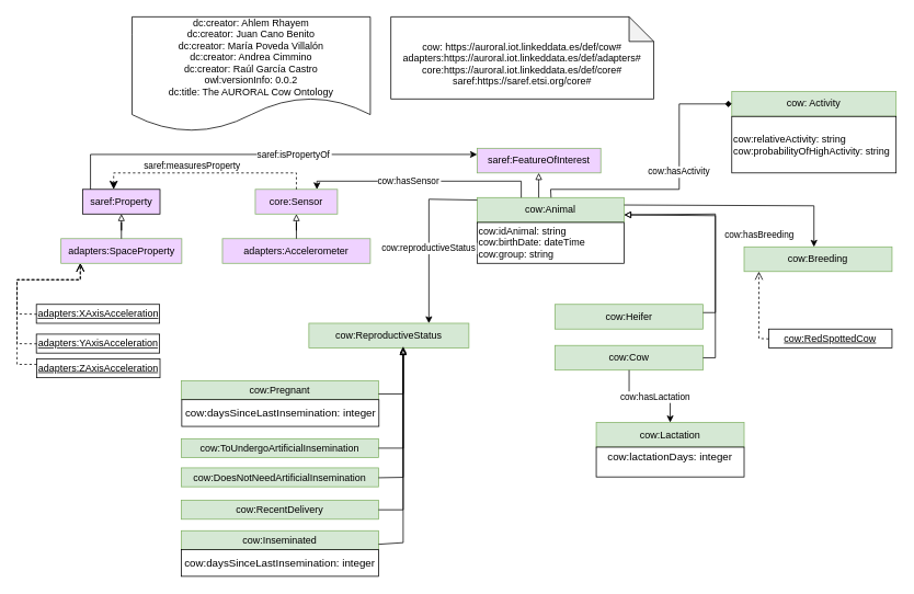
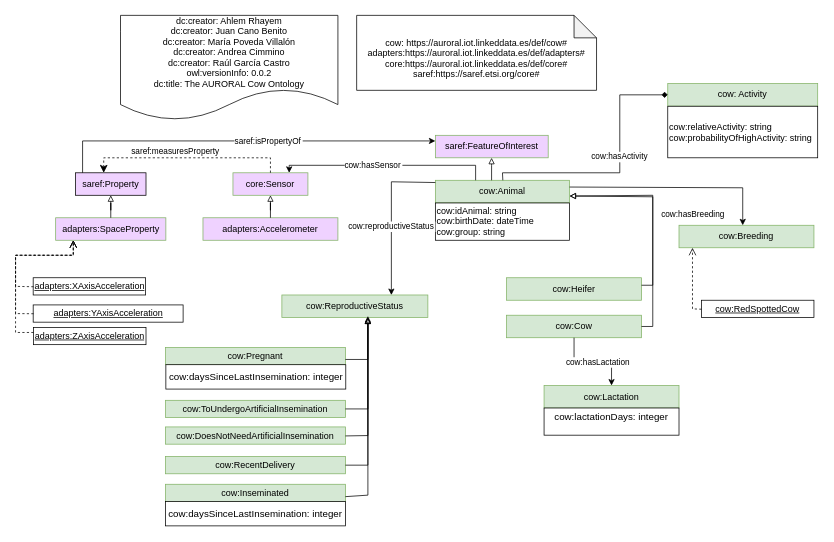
  <mxCell id="0" />
  <mxCell id="1" parent="0" />
  <mxCell id="2" value="dc:creator: Ahlem Rhayem&#10;dc:creator: Juan Cano Benito&#10;dc:creator: María Poveda Villalón&#10;dc:creator: Andrea Cimmino&#10;dc:creator: Raúl García Castro&#10;owl:versionInfo: 0.0.2&#10;dc:title: The AURORAL Cow Ontology" style="shape=document;boundedLbl=1;" parent="1" vertex="1"><mxGeometry x="160" y="20" width="290" height="140" as="geometry" /></mxCell>
  <mxCell id="3" value="&#10;cow: https://auroral.iot.linkeddata.es/def/cow#&#10;adapters:https://auroral.iot.linkeddata.es/def/adapters#&#10;core:https://auroral.iot.linkeddata.es/def/core#&#10;saref:https://saref.etsi.org/core#" style="shape=note;backgroundOutline=1;darkOpacity=0.05;" parent="1" vertex="1"><mxGeometry x="475" y="20" width="320" height="100" as="geometry" /></mxCell>
  <mxCell id="4" value="core:Sensor" style="rounded=0;whiteSpace=wrap;html=1;fillColor=#EFD2FF;strokeColor=#82b366;" parent="1" vertex="1"><mxGeometry x="310" y="230" width="100" height="30" as="geometry" /></mxCell>
  <mxCell id="5" value="&lt;div&gt;&lt;span&gt;adapters:Accelerometer&lt;/span&gt;&lt;/div&gt;" style="rounded=0;whiteSpace=wrap;html=1;fillColor=#EFD2FF;strokeColor=#82b366;" parent="1" vertex="1"><mxGeometry x="270" y="290" width="180" height="30" as="geometry" /></mxCell>
  <mxCell id="6" style="edgeStyle=orthogonalEdgeStyle;rounded=0;orthogonalLoop=1;jettySize=auto;html=1;fontSize=11;endArrow=block;endFill=0;" parent="1" source="5" target="4" edge="1"><mxGeometry relative="1" as="geometry"><mxPoint x="497" y="230" as="targetPoint" /><mxPoint x="400" y="280" as="sourcePoint" /><Array as="points" /></mxGeometry></mxCell>
  <mxCell id="7" value="saref:Property" style="rounded=0;whiteSpace=wrap;html=1;points=[[0.1,0],[0.2,0],[0.3,0],[0.4,0],[0.5,0],[0.6,0],[0.7,0],[0.8,0],[0.9,0],[0,0.1],[0,0.3],[0,0.5],[0,0.7],[0,0.9],[0.1,1],[0.2,1],[0.3,1],[0.4,1],[0.5,1],[0.6,1],[0.7,1],[0.8,1],[0.9,1],[1,0.1],[1,0.3],[1,0.5],[1,0.7],[1,0.9]];fillColor=#EFD2FF;" parent="1" vertex="1"><mxGeometry x="100" y="230" width="94" height="30" as="geometry" /></mxCell>
  <mxCell id="8" value="adapters:SpaceProperty" style="rounded=0;whiteSpace=wrap;html=1;fillColor=#EFD2FF;strokeColor=#82b366;" parent="1" vertex="1"><mxGeometry x="73.5" y="290" width="147" height="30" as="geometry" /></mxCell>
  <mxCell id="9" value="&lt;u&gt;adapters:XAxisAcceleration&lt;/u&gt;" style="rounded=0;whiteSpace=wrap;html=1;snapToPoint=1;points=[[0.1,0],[0.2,0],[0.3,0],[0.4,0],[0.5,0],[0.6,0],[0.7,0],[0.8,0],[0.9,0],[0,0.1],[0,0.3],[0,0.5],[0,0.7],[0,0.9],[0.1,1],[0.2,1],[0.3,1],[0.4,1],[0.5,1],[0.6,1],[0.7,1],[0.8,1],[0.9,1],[1,0.1],[1,0.3],[1,0.5],[1,0.7],[1,0.9]];fillColor=#FFFFFF;" parent="1" vertex="1"><mxGeometry x="43.5" y="370" width="150" height="23" as="geometry" /></mxCell>
- <mxCell id="10" value="&lt;u&gt;adapters:YAxisAcceleration&lt;/u&gt;" style="rounded=0;whiteSpace=wrap;html=1;snapToPoint=1;points=[[0.1,0],[0.2,0],[0.3,0],[0.4,0],[0.5,0],[0.6,0],[0.7,0],[0.8,0],[0.9,0],[0,0.1],[0,0.3],[0,0.5],[0,0.7],[0,0.9],[0.1,1],[0.2,1],[0.3,1],[0.4,1],[0.5,1],[0.6,1],[0.7,1],[0.8,1],[0.9,1],[1,0.1],[1,0.3],[1,0.5],[1,0.7],[1,0.9]];" parent="1" vertex="1"><mxGeometry x="43.5" y="406.25" width="150" height="23" as="geometry" /></mxCell>
+ <mxCell id="10" value="&lt;u&gt;adapters:YAxisAcceleration&lt;/u&gt;" style="rounded=0;whiteSpace=wrap;html=1;snapToPoint=1;points=[[0.1,0],[0.2,0],[0.3,0],[0.4,0],[0.5,0],[0.6,0],[0.7,0],[0.8,0],[0.9,0],[0,0.1],[0,0.3],[0,0.5],[0,0.7],[0,0.9],[0.1,1],[0.2,1],[0.3,1],[0.4,1],[0.5,1],[0.6,1],[0.7,1],[0.8,1],[0.9,1],[1,0.1],[1,0.3],[1,0.5],[1,0.7],[1,0.9]];" parent="1" vertex="1"><mxGeometry x="43.5" y="406.25" width="200" height="23" as="geometry" /></mxCell>
  <mxCell id="11" value="&lt;u&gt;adapters:ZAxisAcceleration&lt;/u&gt;" style="rounded=0;whiteSpace=wrap;html=1;snapToPoint=1;points=[[0.1,0],[0.2,0],[0.3,0],[0.4,0],[0.5,0],[0.6,0],[0.7,0],[0.8,0],[0.9,0],[0,0.1],[0,0.3],[0,0.5],[0,0.7],[0,0.9],[0.1,1],[0.2,1],[0.3,1],[0.4,1],[0.5,1],[0.6,1],[0.7,1],[0.8,1],[0.9,1],[1,0.1],[1,0.3],[1,0.5],[1,0.7],[1,0.9]];" parent="1" vertex="1"><mxGeometry x="44" y="436.25" width="150" height="23" as="geometry" /></mxCell>
  <mxCell id="12" value="" style="endArrow=open;html=1;fontColor=#000099;endFill=0;dashed=1;endSize=8;edgeStyle=orthogonalEdgeStyle;arcSize=0;entryX=0.16;entryY=1;entryDx=0;entryDy=0;entryPerimeter=0;" parent="1" source="9" target="8" edge="1"><mxGeometry width="50" height="50" relative="1" as="geometry"><mxPoint x="204" y="404" as="sourcePoint" /><mxPoint x="170" y="340" as="targetPoint" /><Array as="points"><mxPoint x="20" y="382" /><mxPoint x="20" y="340" /><mxPoint x="97" y="340" /></Array></mxGeometry></mxCell>
  <mxCell id="13" value="" style="endArrow=open;html=1;fontColor=#000099;endFill=0;dashed=1;endSize=8;edgeStyle=orthogonalEdgeStyle;arcSize=0;" parent="1" source="10" target="8" edge="1"><mxGeometry width="50" height="50" relative="1" as="geometry"><mxPoint x="41" y="418" as="sourcePoint" /><mxPoint x="97" y="320" as="targetPoint" /><Array as="points"><mxPoint x="20" y="418" /><mxPoint x="20" y="340" /><mxPoint x="97" y="340" /></Array></mxGeometry></mxCell>
  <mxCell id="14" value="" style="endArrow=open;html=1;fontColor=#000099;endFill=0;dashed=1;endSize=8;edgeStyle=orthogonalEdgeStyle;arcSize=0;" parent="1" source="11" target="8" edge="1"><mxGeometry width="50" height="50" relative="1" as="geometry"><mxPoint x="41" y="443.15" as="sourcePoint" /><mxPoint x="97" y="320" as="targetPoint" /><Array as="points"><mxPoint x="20" y="443" /><mxPoint x="20" y="340" /><mxPoint x="97" y="340" /></Array></mxGeometry></mxCell>
  <mxCell id="15" value="" style="endArrow=classic;html=1;exitX=0.5;exitY=0;exitDx=0;exitDy=0;endSize=8;dashed=1;arcSize=0;edgeStyle=orthogonalEdgeStyle;entryX=0.4;entryY=0;entryDx=0;entryDy=0;" parent="1" source="4" target="7" edge="1"><mxGeometry width="50" height="50" relative="1" as="geometry"><mxPoint x="310" y="420" as="sourcePoint" /><mxPoint x="545.75" y="643" as="targetPoint" /><Array as="points"><mxPoint x="360" y="210" /><mxPoint x="138" y="210" /></Array></mxGeometry></mxCell>
  <mxCell id="16" value="&lt;div&gt;saref:measuresProperty&lt;/div&gt;" style="edgeLabel;html=1;align=center;verticalAlign=middle;resizable=0;points=[];" parent="15" vertex="1" connectable="0"><mxGeometry x="-0.191" y="-1" relative="1" as="geometry"><mxPoint x="-42" y="-9" as="offset" /></mxGeometry></mxCell>
  <mxCell id="17" value="cow:Animal" style="rounded=0;whiteSpace=wrap;html=1;snapToPoint=1;points=[[0.1,0],[0.2,0],[0.3,0],[0.4,0],[0.5,0],[0.6,0],[0.7,0],[0.8,0],[0.9,0],[0,0.1],[0,0.3],[0,0.5],[0,0.7],[0,0.9],[0.1,1],[0.2,1],[0.3,1],[0.4,1],[0.5,1],[0.6,1],[0.7,1],[0.8,1],[0.9,1],[1,0.1],[1,0.3],[1,0.5],[1,0.7],[1,0.9]];fillColor=#d5e8d4;strokeColor=#82b366;" parent="1" vertex="1"><mxGeometry x="580" y="240" width="179" height="30" as="geometry" /></mxCell>
  <mxCell id="18" value="saref:FeatureOfInterest" style="rounded=0;whiteSpace=wrap;html=1;fillColor=#EFD2FF;strokeColor=#82b366;" parent="1" vertex="1"><mxGeometry x="580" y="180" width="150.5" height="30" as="geometry" /></mxCell>
  <mxCell id="19" style="edgeStyle=orthogonalEdgeStyle;rounded=0;orthogonalLoop=1;jettySize=auto;html=1;fontSize=11;endArrow=block;endFill=0;" parent="1" target="18" edge="1"><mxGeometry relative="1" as="geometry"><mxPoint x="654.75" y="210" as="targetPoint" /><mxPoint x="655" y="240" as="sourcePoint" /><Array as="points"><mxPoint x="655" y="220" /></Array></mxGeometry></mxCell>
  <mxCell id="20" value="saref:isPropertyOf" style="edgeStyle=orthogonalEdgeStyle;rounded=0;orthogonalLoop=1;jettySize=auto;fontSize=11;endArrow=classic;endFill=1;exitX=0.1;exitY=0;exitDx=0;exitDy=0;entryX=0;entryY=0.25;entryDx=0;entryDy=0;" parent="1" source="7" target="18" edge="1"><mxGeometry x="0.129" relative="1" as="geometry"><mxPoint as="offset" /><mxPoint x="194" y="150" as="sourcePoint" /><mxPoint x="338" y="218" as="targetPoint" /><Array as="points"><mxPoint x="109" y="188" /></Array></mxGeometry></mxCell>
  <mxCell id="21" value="cow:idAnimal: string&lt;br&gt;cow:birthDate: dateTime&lt;br&gt;cow:group: string" style="rounded=0;whiteSpace=wrap;html=1;snapToPoint=1;points=[[0.1,0],[0.2,0],[0.3,0],[0.4,0],[0.5,0],[0.6,0],[0.7,0],[0.8,0],[0.9,0],[0,0.1],[0,0.3],[0,0.5],[0,0.7],[0,0.9],[0.1,1],[0.2,1],[0.3,1],[0.4,1],[0.5,1],[0.6,1],[0.7,1],[0.8,1],[0.9,1],[1,0.1],[1,0.3],[1,0.5],[1,0.7],[1,0.9]];align=left;" parent="1" vertex="1"><mxGeometry x="580" y="270.25" width="179" height="49.75" as="geometry" /></mxCell>
  <mxCell id="22" value="&lt;div&gt;&lt;span&gt;cow:Cow&lt;/span&gt;&lt;/div&gt;" style="rounded=0;whiteSpace=wrap;html=1;fillColor=#d5e8d4;strokeColor=#82b366;" parent="1" vertex="1"><mxGeometry x="675" y="420" width="180" height="30" as="geometry" /></mxCell>
  <mxCell id="23" value="&lt;div&gt;&lt;span&gt;cow:Heifer&lt;/span&gt;&lt;/div&gt;" style="rounded=0;whiteSpace=wrap;html=1;fillColor=#D5E8D4;strokeColor=#82b366;" parent="1" vertex="1"><mxGeometry x="675" y="370" width="180" height="30" as="geometry" /></mxCell>
  <mxCell id="24" style="edgeStyle=orthogonalEdgeStyle;rounded=0;orthogonalLoop=1;jettySize=auto;html=1;fontSize=11;endArrow=block;endFill=0;" parent="1" source="23" target="17" edge="1"><mxGeometry relative="1" as="geometry"><mxPoint x="640" y="360" as="targetPoint" /><mxPoint x="640" y="390" as="sourcePoint" /><Array as="points"><mxPoint x="870" y="380" /><mxPoint x="870" y="262" /></Array></mxGeometry></mxCell>
  <mxCell id="25" style="edgeStyle=orthogonalEdgeStyle;rounded=0;orthogonalLoop=1;jettySize=auto;html=1;fontSize=11;endArrow=block;endFill=0;exitX=1;exitY=0.5;exitDx=0;exitDy=0;" parent="1" source="22" target="17" edge="1"><mxGeometry relative="1" as="geometry"><mxPoint x="769" y="271" as="targetPoint" /><mxPoint x="865" y="390" as="sourcePoint" /><Array as="points"><mxPoint x="870" y="435" /><mxPoint x="870" y="260" /></Array></mxGeometry></mxCell>
  <mxCell id="26" value="&lt;div&gt;&lt;span&gt;cow:Lactation&lt;/span&gt;&lt;/div&gt;" style="rounded=0;whiteSpace=wrap;html=1;fillColor=#d5e8d4;strokeColor=#82b366;" parent="1" vertex="1"><mxGeometry x="725" y="513.75" width="180" height="30" as="geometry" /></mxCell>
  <mxCell id="27" value="&lt;div&gt;&lt;span&gt;cow: Activity&lt;/span&gt;&lt;/div&gt;" style="rounded=0;whiteSpace=wrap;html=1;fillColor=#d5e8d4;strokeColor=#82b366;" parent="1" vertex="1"><mxGeometry x="890" y="111" width="200" height="30" as="geometry" /></mxCell>
  <mxCell id="28" value="cow:relativeActivity: string&lt;br&gt;cow:probabilityOfHighActivity: string" style="rounded=0;whiteSpace=wrap;html=1;snapToPoint=1;points=[[0.1,0],[0.2,0],[0.3,0],[0.4,0],[0.5,0],[0.6,0],[0.7,0],[0.8,0],[0.9,0],[0,0.1],[0,0.3],[0,0.5],[0,0.7],[0,0.9],[0.1,1],[0.2,1],[0.3,1],[0.4,1],[0.5,1],[0.6,1],[0.7,1],[0.8,1],[0.9,1],[1,0.1],[1,0.3],[1,0.5],[1,0.7],[1,0.9]];align=left;" parent="1" vertex="1"><mxGeometry x="890" y="141.25" width="200" height="68.75" as="geometry" /></mxCell>
  <mxCell id="29" value="cow:hasActivity" style="edgeStyle=orthogonalEdgeStyle;rounded=0;orthogonalLoop=1;jettySize=auto;fontSize=11;endArrow=diamond;endFill=1;" parent="1" source="17" target="27" edge="1"><mxGeometry x="0.129" relative="1" as="geometry"><mxPoint as="offset" /><mxPoint x="890" y="205.76" as="sourcePoint" /><mxPoint x="890" y="184" as="targetPoint" /><Array as="points"><mxPoint x="670" y="230" /><mxPoint x="826" y="230" /><mxPoint x="826" y="126" /></Array></mxGeometry></mxCell>
  <mxCell id="30" value="cow:hasLactation" style="edgeStyle=orthogonalEdgeStyle;rounded=0;orthogonalLoop=1;jettySize=auto;fontSize=11;endArrow=classic;endFill=1;" parent="1" source="22" target="26" edge="1"><mxGeometry x="0.129" relative="1" as="geometry"><mxPoint as="offset" /><mxPoint x="783.92" y="470" as="sourcePoint" /><mxPoint x="720" y="603.99" as="targetPoint" /><Array as="points" /></mxGeometry></mxCell>
  <mxCell id="31" value="&lt;div style=&quot;text-align: left&quot;&gt;&lt;font face=&quot;arial&quot;&gt;&lt;span style=&quot;font-size: 13px ; background-color: rgb(255 , 255 , 255)&quot;&gt;cow:lactationDays: integer&lt;/span&gt;&lt;/font&gt;&lt;/div&gt;&lt;div style=&quot;text-align: left&quot;&gt;&lt;br&gt;&lt;/div&gt;" style="rounded=0;whiteSpace=wrap;html=1;snapToPoint=1;points=[[0.1,0],[0.2,0],[0.3,0],[0.4,0],[0.5,0],[0.6,0],[0.7,0],[0.8,0],[0.9,0],[0,0.1],[0,0.3],[0,0.5],[0,0.7],[0,0.9],[0.1,1],[0.2,1],[0.3,1],[0.4,1],[0.5,1],[0.6,1],[0.7,1],[0.8,1],[0.9,1],[1,0.1],[1,0.3],[1,0.5],[1,0.7],[1,0.9]];" parent="1" vertex="1"><mxGeometry x="725" y="543.75" width="180" height="36.25" as="geometry" /></mxCell>
  <mxCell id="32" value="&lt;div&gt;&lt;span&gt;cow:Breeding&lt;/span&gt;&lt;/div&gt;" style="rounded=0;whiteSpace=wrap;html=1;fillColor=#d5e8d4;strokeColor=#82b366;" parent="1" vertex="1"><mxGeometry x="905" y="300" width="180" height="30" as="geometry" /></mxCell>
  <mxCell id="33" value="&lt;div&gt;&lt;span&gt;cow:ReproductiveStatus&lt;/span&gt;&lt;/div&gt;" style="rounded=0;whiteSpace=wrap;html=1;fillColor=#D5E8D4;strokeColor=#82B366;" parent="1" vertex="1"><mxGeometry x="375.25" y="393" width="194.75" height="30" as="geometry" /></mxCell>
  <mxCell id="34" style="edgeStyle=orthogonalEdgeStyle;rounded=0;orthogonalLoop=1;jettySize=auto;html=1;fontSize=11;endArrow=block;endFill=0;" parent="1" source="8" target="7" edge="1"><mxGeometry relative="1" as="geometry"><mxPoint x="146.5" y="260" as="targetPoint" /><mxPoint x="146.5" y="290" as="sourcePoint" /><Array as="points" /></mxGeometry></mxCell>
  <mxCell id="35" value="&lt;u&gt;cow:RedSpottedCow&lt;/u&gt;" style="rounded=0;whiteSpace=wrap;html=1;snapToPoint=1;points=[[0.1,0],[0.2,0],[0.3,0],[0.4,0],[0.5,0],[0.6,0],[0.7,0],[0.8,0],[0.9,0],[0,0.1],[0,0.3],[0,0.5],[0,0.7],[0,0.9],[0.1,1],[0.2,1],[0.3,1],[0.4,1],[0.5,1],[0.6,1],[0.7,1],[0.8,1],[0.9,1],[1,0.1],[1,0.3],[1,0.5],[1,0.7],[1,0.9]];" parent="1" vertex="1"><mxGeometry x="935" y="400" width="150" height="23" as="geometry" /></mxCell>
  <mxCell id="36" value="" style="endArrow=open;html=1;fontColor=#000099;endFill=0;dashed=1;endSize=8;edgeStyle=orthogonalEdgeStyle;arcSize=0;" parent="1" source="35" target="32" edge="1"><mxGeometry width="50" height="50" relative="1" as="geometry"><mxPoint x="946.98" y="643.25" as="sourcePoint" /><mxPoint x="1000" y="581.25" as="targetPoint" /><Array as="points"><mxPoint x="923" y="412" /></Array></mxGeometry></mxCell>
  <mxCell id="37" value="cow:Pregnant" style="rounded=0;whiteSpace=wrap;html=1;snapToPoint=1;points=[[0.1,0],[0.2,0],[0.3,0],[0.4,0],[0.5,0],[0.6,0],[0.7,0],[0.8,0],[0.9,0],[0,0.1],[0,0.3],[0,0.5],[0,0.7],[0,0.9],[0.1,1],[0.2,1],[0.3,1],[0.4,1],[0.5,1],[0.6,1],[0.7,1],[0.8,1],[0.9,1],[1,0.1],[1,0.3],[1,0.5],[1,0.7],[1,0.9]];fillColor=#D5E8D4;strokeColor=#82B366;" parent="1" vertex="1"><mxGeometry x="220" y="463" width="240" height="23" as="geometry" /></mxCell>
  <mxCell id="38" value="cow:ToUndergoArtificialInsemination" style="rounded=0;whiteSpace=wrap;html=1;snapToPoint=1;points=[[0.1,0],[0.2,0],[0.3,0],[0.4,0],[0.5,0],[0.6,0],[0.7,0],[0.8,0],[0.9,0],[0,0.1],[0,0.3],[0,0.5],[0,0.7],[0,0.9],[0.1,1],[0.2,1],[0.3,1],[0.4,1],[0.5,1],[0.6,1],[0.7,1],[0.8,1],[0.9,1],[1,0.1],[1,0.3],[1,0.5],[1,0.7],[1,0.9]];fillColor=#D5E8D4;strokeColor=#82B366;" parent="1" vertex="1"><mxGeometry x="220" y="533.5" width="240" height="23" as="geometry" /></mxCell>
  <mxCell id="39" value="cow:DoesNotNeedArtificialInsemination" style="rounded=0;whiteSpace=wrap;html=1;snapToPoint=1;points=[[0.1,0],[0.2,0],[0.3,0],[0.4,0],[0.5,0],[0.6,0],[0.7,0],[0.8,0],[0.9,0],[0,0.1],[0,0.3],[0,0.5],[0,0.7],[0,0.9],[0.1,1],[0.2,1],[0.3,1],[0.4,1],[0.5,1],[0.6,1],[0.7,1],[0.8,1],[0.9,1],[1,0.1],[1,0.3],[1,0.5],[1,0.7],[1,0.9]];fillColor=#D5E8D4;strokeColor=#82B366;" parent="1" vertex="1"><mxGeometry x="220" y="569" width="240" height="23" as="geometry" /></mxCell>
  <mxCell id="40" value="cow:reproductiveStatus" style="edgeStyle=orthogonalEdgeStyle;rounded=0;orthogonalLoop=1;jettySize=auto;fontSize=11;endArrow=classic;endFill=1;entryX=0.75;entryY=0;entryDx=0;entryDy=0;" parent="1" source="17" target="33" edge="1"><mxGeometry x="0.129" relative="1" as="geometry"><mxPoint as="offset" /><mxPoint x="510" y="306.25" as="sourcePoint" /><mxPoint x="510" y="370" as="targetPoint" /><Array as="points"><mxPoint x="521" y="242" /></Array></mxGeometry></mxCell>
  <mxCell id="41" value="cow:hasBreeding" style="edgeStyle=orthogonalEdgeStyle;rounded=0;orthogonalLoop=1;jettySize=auto;fontSize=11;endArrow=classic;endFill=1;" parent="1" source="17" target="32" edge="1"><mxGeometry x="0.172" y="-35" relative="1" as="geometry"><mxPoint as="offset" /><mxPoint x="950" y="310" as="sourcePoint" /><mxPoint x="820.25" y="400" as="targetPoint" /><Array as="points"><mxPoint x="990" y="250" /></Array></mxGeometry></mxCell>
  <mxCell id="42" value="cow:hasSensor" style="edgeStyle=orthogonalEdgeStyle;rounded=0;orthogonalLoop=1;jettySize=auto;fontSize=11;endArrow=classic;endFill=1;exitX=0.3;exitY=0;exitDx=0;exitDy=0;entryX=0.75;entryY=0;entryDx=0;entryDy=0;" parent="1" source="17" target="4" edge="1"><mxGeometry x="0.129" relative="1" as="geometry"><mxPoint as="offset" /><mxPoint x="528.7" y="230" as="sourcePoint" /><mxPoint x="470.012" y="380" as="targetPoint" /><Array as="points"><mxPoint x="634" y="220" /><mxPoint x="385" y="220" /></Array></mxGeometry></mxCell>
  <mxCell id="43" value="cow:RecentDelivery" style="rounded=0;whiteSpace=wrap;html=1;snapToPoint=1;points=[[0.1,0],[0.2,0],[0.3,0],[0.4,0],[0.5,0],[0.6,0],[0.7,0],[0.8,0],[0.9,0],[0,0.1],[0,0.3],[0,0.5],[0,0.7],[0,0.9],[0.1,1],[0.2,1],[0.3,1],[0.4,1],[0.5,1],[0.6,1],[0.7,1],[0.8,1],[0.9,1],[1,0.1],[1,0.3],[1,0.5],[1,0.7],[1,0.9]];fillColor=#D5E8D4;strokeColor=#82B366;" parent="1" vertex="1"><mxGeometry x="220" y="608.5" width="240" height="23" as="geometry" /></mxCell>
  <mxCell id="44" value="cow:Inseminated" style="rounded=0;whiteSpace=wrap;html=1;snapToPoint=1;points=[[0.1,0],[0.2,0],[0.3,0],[0.4,0],[0.5,0],[0.6,0],[0.7,0],[0.8,0],[0.9,0],[0,0.1],[0,0.3],[0,0.5],[0,0.7],[0,0.9],[0.1,1],[0.2,1],[0.3,1],[0.4,1],[0.5,1],[0.6,1],[0.7,1],[0.8,1],[0.9,1],[1,0.1],[1,0.3],[1,0.5],[1,0.7],[1,0.9]];fillColor=#D5E8D4;strokeColor=#82B366;" parent="1" vertex="1"><mxGeometry x="220" y="645.5" width="240" height="23" as="geometry" /></mxCell>
  <mxCell id="45" value="&lt;div style=&quot;text-align: left&quot;&gt;&lt;font face=&quot;arial&quot;&gt;&lt;span style=&quot;font-size: 13px ; background-color: rgb(255 , 255 , 255)&quot;&gt;cow:daysSinceLastInsemination: integer&lt;/span&gt;&lt;/font&gt;&lt;/div&gt;" style="rounded=0;whiteSpace=wrap;html=1;snapToPoint=1;points=[[0.1,0],[0.2,0],[0.3,0],[0.4,0],[0.5,0],[0.6,0],[0.7,0],[0.8,0],[0.9,0],[0,0.1],[0,0.3],[0,0.5],[0,0.7],[0,0.9],[0.1,1],[0.2,1],[0.3,1],[0.4,1],[0.5,1],[0.6,1],[0.7,1],[0.8,1],[0.9,1],[1,0.1],[1,0.3],[1,0.5],[1,0.7],[1,0.9]];" parent="1" vertex="1"><mxGeometry x="220" y="668.5" width="240" height="32.5" as="geometry" /></mxCell>
  <mxCell id="46" style="edgeStyle=orthogonalEdgeStyle;rounded=0;orthogonalLoop=1;jettySize=auto;html=1;fontSize=11;endArrow=block;endFill=0;" parent="1" source="38" target="33" edge="1"><mxGeometry relative="1" as="geometry"><mxPoint x="489.958" y="450" as="targetPoint" /><mxPoint x="460" y="510.09" as="sourcePoint" /><Array as="points"><mxPoint x="490" y="545" /></Array></mxGeometry></mxCell>
  <mxCell id="47" style="edgeStyle=orthogonalEdgeStyle;rounded=0;orthogonalLoop=1;jettySize=auto;html=1;fontSize=11;endArrow=block;endFill=0;" parent="1" source="37" target="33" edge="1"><mxGeometry relative="1" as="geometry"><mxPoint x="489" y="430" as="targetPoint" /><mxPoint x="460" y="478.5" as="sourcePoint" /><Array as="points"><mxPoint x="490" y="479" /></Array></mxGeometry></mxCell>
  <mxCell id="48" style="edgeStyle=orthogonalEdgeStyle;rounded=0;orthogonalLoop=1;jettySize=auto;html=1;fontSize=11;endArrow=block;endFill=0;entryX=0.589;entryY=0.933;entryDx=0;entryDy=0;entryPerimeter=0;" parent="1" source="39" target="33" edge="1"><mxGeometry relative="1" as="geometry"><mxPoint x="490" y="487.75" as="targetPoint" /><mxPoint x="460" y="543.75" as="sourcePoint" /><Array as="points"><mxPoint x="490" y="581" /></Array></mxGeometry></mxCell>
  <mxCell id="49" style="edgeStyle=orthogonalEdgeStyle;rounded=0;orthogonalLoop=1;jettySize=auto;html=1;fontSize=11;endArrow=block;endFill=0;entryX=0.589;entryY=1;entryDx=0;entryDy=0;entryPerimeter=0;" parent="1" source="43" target="33" edge="1"><mxGeometry relative="1" as="geometry"><mxPoint x="490" y="497.5" as="targetPoint" /><mxPoint x="460" y="584.5" as="sourcePoint" /><Array as="points"><mxPoint x="490" y="620" /></Array></mxGeometry></mxCell>
  <mxCell id="50" style="edgeStyle=orthogonalEdgeStyle;rounded=0;orthogonalLoop=1;jettySize=auto;html=1;fontSize=11;endArrow=block;endFill=0;" parent="1" source="44" target="33" edge="1"><mxGeometry relative="1" as="geometry"><mxPoint x="490" y="570" as="targetPoint" /><mxPoint x="460" y="660" as="sourcePoint" /><Array as="points"><mxPoint x="490" y="660" /></Array></mxGeometry></mxCell>
  <mxCell id="51" value="&lt;div style=&quot;text-align: left&quot;&gt;&lt;font face=&quot;arial&quot;&gt;&lt;span style=&quot;font-size: 13px ; background-color: rgb(255 , 255 , 255)&quot;&gt;cow:daysSinceLastInsemination: integer&lt;/span&gt;&lt;/font&gt;&lt;/div&gt;" style="rounded=0;whiteSpace=wrap;html=1;snapToPoint=1;points=[[0.1,0],[0.2,0],[0.3,0],[0.4,0],[0.5,0],[0.6,0],[0.7,0],[0.8,0],[0.9,0],[0,0.1],[0,0.3],[0,0.5],[0,0.7],[0,0.9],[0.1,1],[0.2,1],[0.3,1],[0.4,1],[0.5,1],[0.6,1],[0.7,1],[0.8,1],[0.9,1],[1,0.1],[1,0.3],[1,0.5],[1,0.7],[1,0.9]];" parent="1" vertex="1"><mxGeometry x="220.5" y="486" width="240" height="32.5" as="geometry" /></mxCell>
